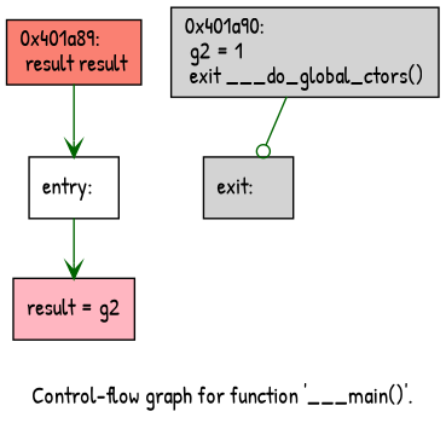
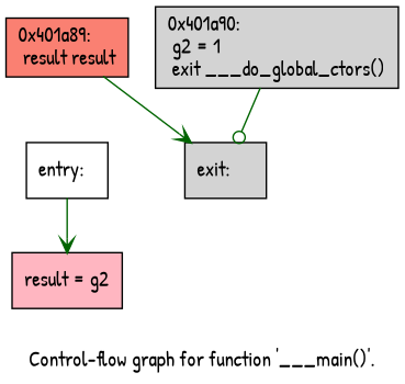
  digraph {
    fontname="Patrick Hand"
    label="Control-flow graph for function '___main()'."
    node [fillcolor=lightgrey fontname="Patrick Hand" shape=record style=filled]
    edge [arrowhead=vee color=darkgreen fontname="Patrick Hand"]
    n1 [fillcolor=white label="{entry:\l}"]
    n2 [fillcolor=lightpink label="{  result = g2\l}"]
    n3 [fillcolor=salmon label="{0x401a89:\l  result result\l}"]
    n4 [label="{exit:\l}"]
    n5 [label="{0x401a90:\l  g2 = 1\l  exit ___do_global_ctors()\l}"]
    n1 -> n2
-   n3 -> n1
+   n3 -> n4
    n5 -> n4 [arrowhead=odot]
  }
